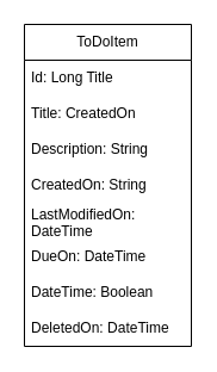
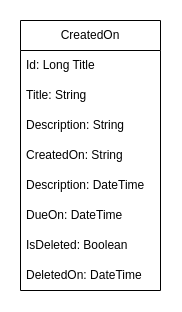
  <mxCell id="0" />
  <mxCell id="1" parent="0" />
- <mxCell id="2" value="ToDoItem" style="swimlane;fontStyle=0;childLayout=stackLayout;horizontal=1;startSize=30;horizontalStack=0;resizeParent=1;resizeParentMax=0;resizeLast=0;collapsible=1;marginBottom=0;whiteSpace=wrap;html=1;" vertex="1" parent="1"><mxGeometry x="20" y="20" width="140" height="270" as="geometry" /></mxCell>
+ <mxCell id="2" value="CreatedOn" style="swimlane;fontStyle=0;childLayout=stackLayout;horizontal=1;startSize=30;horizontalStack=0;resizeParent=1;resizeParentMax=0;resizeLast=0;collapsible=1;marginBottom=0;whiteSpace=wrap;html=1;" vertex="1" parent="1"><mxGeometry x="20" y="20" width="140" height="270" as="geometry" /></mxCell>
  <mxCell id="3" value="Id: Long Title" style="text;strokeColor=none;fillColor=none;align=left;verticalAlign=middle;spacingLeft=4;spacingRight=4;overflow=hidden;points=[[0,0.5],[1,0.5]];portConstraint=eastwest;rotatable=0;whiteSpace=wrap;html=1;" vertex="1" parent="2"><mxGeometry y="30" width="140" height="30" as="geometry" /></mxCell>
- <mxCell id="4" value="Title: CreatedOn" style="text;strokeColor=none;fillColor=none;align=left;verticalAlign=middle;spacingLeft=4;spacingRight=4;overflow=hidden;points=[[0,0.5],[1,0.5]];portConstraint=eastwest;rotatable=0;whiteSpace=wrap;html=1;" vertex="1" parent="2"><mxGeometry y="60" width="140" height="30" as="geometry" /></mxCell>
+ <mxCell id="4" value="Title: String" style="text;strokeColor=none;fillColor=none;align=left;verticalAlign=middle;spacingLeft=4;spacingRight=4;overflow=hidden;points=[[0,0.5],[1,0.5]];portConstraint=eastwest;rotatable=0;whiteSpace=wrap;html=1;" vertex="1" parent="2"><mxGeometry y="60" width="140" height="30" as="geometry" /></mxCell>
  <mxCell id="5" value="Description: String" style="text;strokeColor=none;fillColor=none;align=left;verticalAlign=middle;spacingLeft=4;spacingRight=4;overflow=hidden;points=[[0,0.5],[1,0.5]];portConstraint=eastwest;rotatable=0;whiteSpace=wrap;html=1;" vertex="1" parent="2"><mxGeometry y="90" width="140" height="30" as="geometry" /></mxCell>
  <mxCell id="6" value="CreatedOn: String" style="text;strokeColor=none;fillColor=none;align=left;verticalAlign=middle;spacingLeft=4;spacingRight=4;overflow=hidden;points=[[0,0.5],[1,0.5]];portConstraint=eastwest;rotatable=0;whiteSpace=wrap;html=1;" vertex="1" parent="2"><mxGeometry y="120" width="140" height="30" as="geometry" /></mxCell>
- <mxCell id="7" value="LastModifiedOn: DateTime" style="text;strokeColor=none;fillColor=none;align=left;verticalAlign=middle;spacingLeft=4;spacingRight=4;overflow=hidden;points=[[0,0.5],[1,0.5]];portConstraint=eastwest;rotatable=0;whiteSpace=wrap;html=1;" vertex="1" parent="2"><mxGeometry y="150" width="140" height="30" as="geometry" /></mxCell>
+ <mxCell id="7" value="Description: DateTime" style="text;strokeColor=none;fillColor=none;align=left;verticalAlign=middle;spacingLeft=4;spacingRight=4;overflow=hidden;points=[[0,0.5],[1,0.5]];portConstraint=eastwest;rotatable=0;whiteSpace=wrap;html=1;" vertex="1" parent="2"><mxGeometry y="150" width="140" height="30" as="geometry" /></mxCell>
  <mxCell id="8" value="DueOn: DateTime" style="text;strokeColor=none;fillColor=none;align=left;verticalAlign=middle;spacingLeft=4;spacingRight=4;overflow=hidden;points=[[0,0.5],[1,0.5]];portConstraint=eastwest;rotatable=0;whiteSpace=wrap;html=1;" vertex="1" parent="2"><mxGeometry y="180" width="140" height="30" as="geometry" /></mxCell>
- <mxCell id="9" value="DateTime: Boolean" style="text;strokeColor=none;fillColor=none;align=left;verticalAlign=middle;spacingLeft=4;spacingRight=4;overflow=hidden;points=[[0,0.5],[1,0.5]];portConstraint=eastwest;rotatable=0;whiteSpace=wrap;html=1;" vertex="1" parent="2"><mxGeometry y="210" width="140" height="30" as="geometry" /></mxCell>
+ <mxCell id="9" value="IsDeleted: Boolean" style="text;strokeColor=none;fillColor=none;align=left;verticalAlign=middle;spacingLeft=4;spacingRight=4;overflow=hidden;points=[[0,0.5],[1,0.5]];portConstraint=eastwest;rotatable=0;whiteSpace=wrap;html=1;" vertex="1" parent="2"><mxGeometry y="210" width="140" height="30" as="geometry" /></mxCell>
  <mxCell id="10" value="DeletedOn: DateTime" style="text;strokeColor=none;fillColor=none;align=left;verticalAlign=middle;spacingLeft=4;spacingRight=4;overflow=hidden;points=[[0,0.5],[1,0.5]];portConstraint=eastwest;rotatable=0;whiteSpace=wrap;html=1;" vertex="1" parent="2"><mxGeometry y="240" width="140" height="30" as="geometry" /></mxCell>
